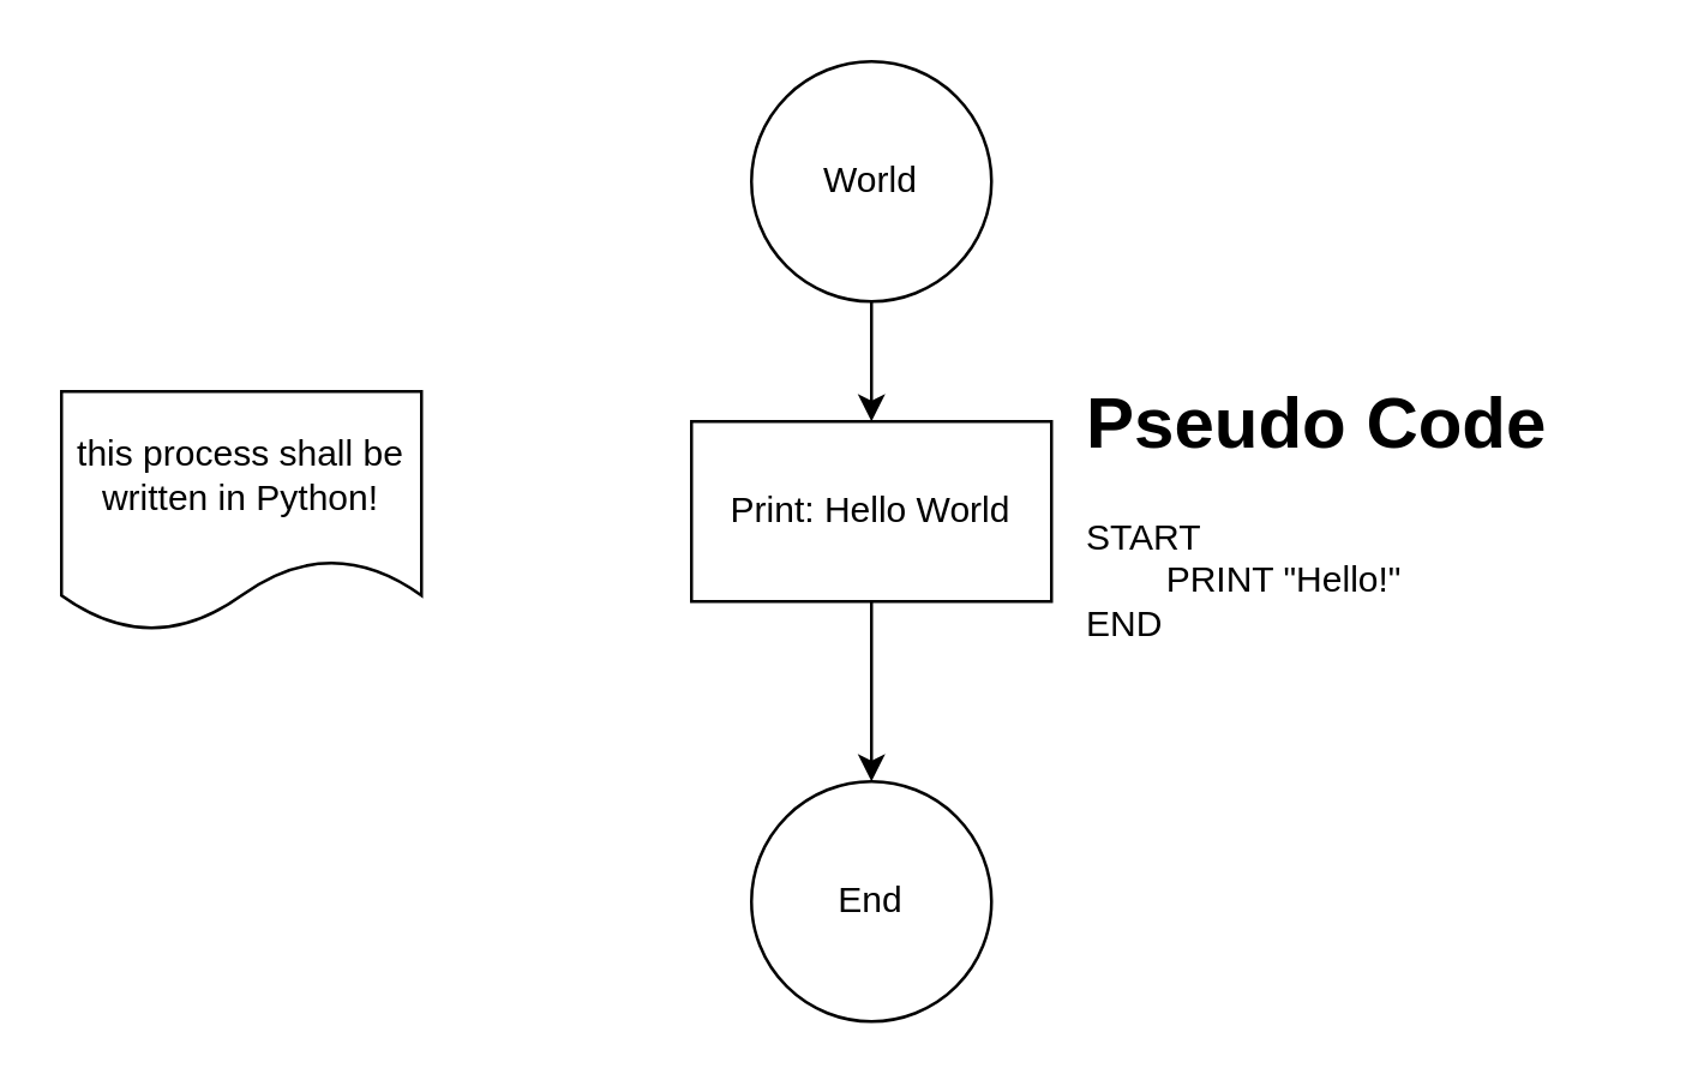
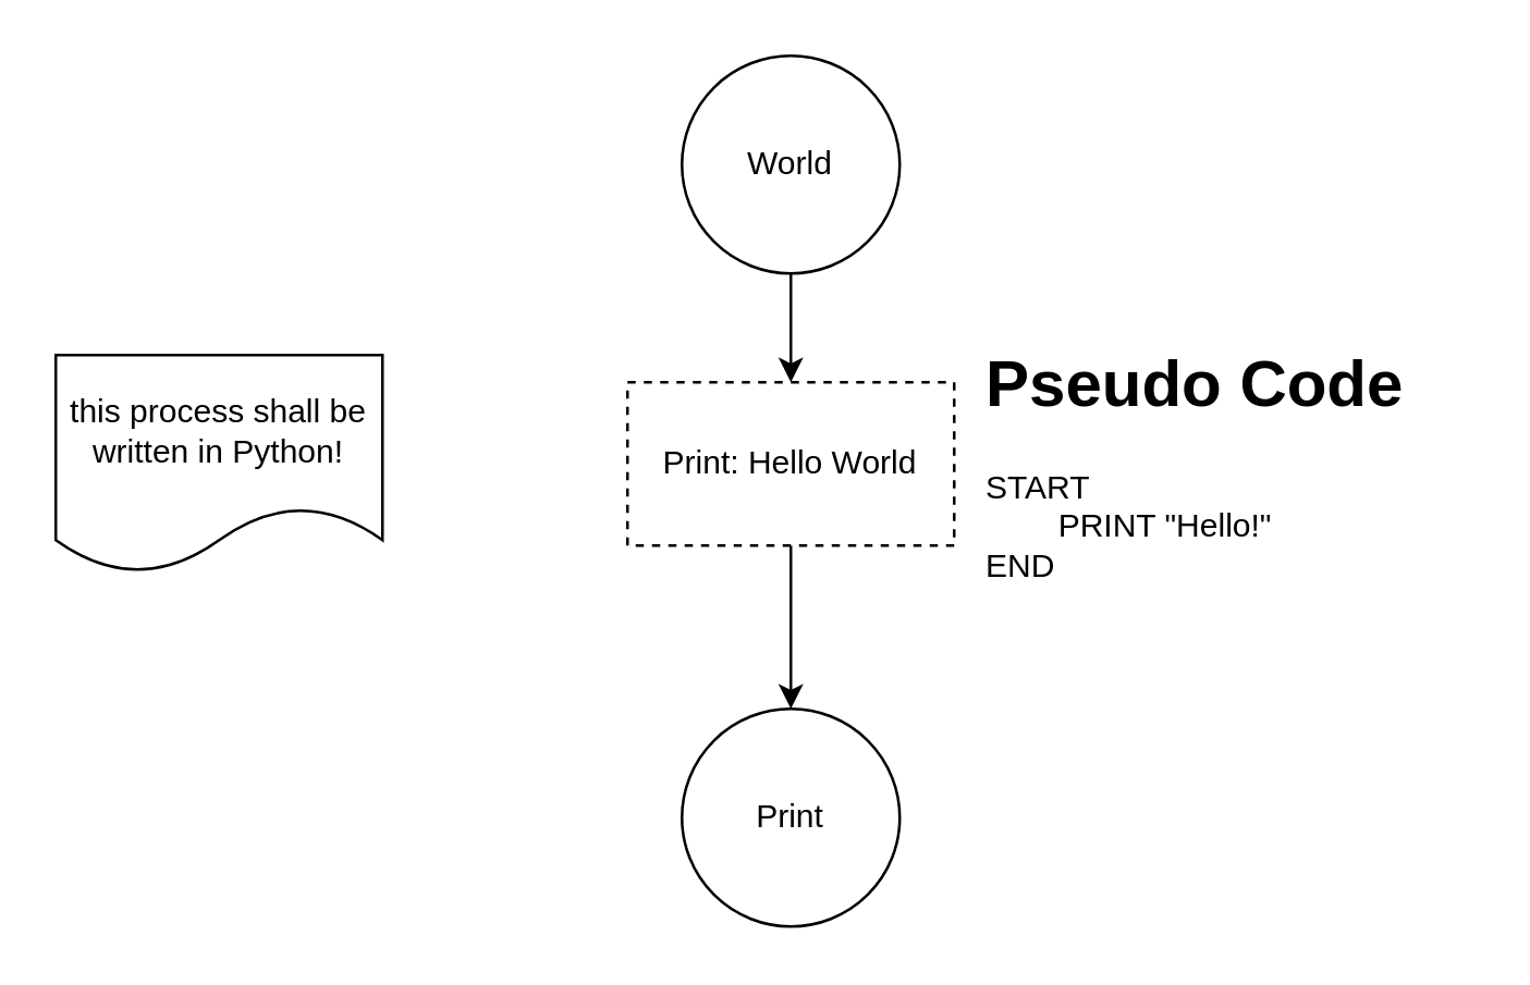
  <mxCell id="0" />
  <mxCell id="1" parent="0" />
  <mxCell id="2" value="" style="edgeStyle=orthogonalEdgeStyle;rounded=0;orthogonalLoop=1;jettySize=auto;html=1;" edge="1" parent="1" source="3" target="6"><mxGeometry relative="1" as="geometry" /></mxCell>
  <mxCell id="3" value="World" style="ellipse;whiteSpace=wrap;html=1;aspect=fixed;" vertex="1" parent="1"><mxGeometry x="250" y="20" width="80" height="80" as="geometry" /></mxCell>
- <mxCell id="4" value="End" style="ellipse;whiteSpace=wrap;html=1;aspect=fixed;" vertex="1" parent="1"><mxGeometry x="250" y="260" width="80" height="80" as="geometry" /></mxCell>
+ <mxCell id="4" value="Print" style="ellipse;whiteSpace=wrap;html=1;aspect=fixed;" vertex="1" parent="1"><mxGeometry x="250" y="260" width="80" height="80" as="geometry" /></mxCell>
  <mxCell id="5" value="" style="edgeStyle=orthogonalEdgeStyle;rounded=0;orthogonalLoop=1;jettySize=auto;html=1;" edge="1" parent="1" source="6" target="4"><mxGeometry relative="1" as="geometry" /></mxCell>
- <mxCell id="6" value="Print: Hello World" style="rounded=0;whiteSpace=wrap;html=1;" vertex="1" parent="1"><mxGeometry x="230" y="140" width="120" height="60" as="geometry" /></mxCell>
+ <mxCell id="6" value="Print: Hello World" style="rounded=0;whiteSpace=wrap;html=1;dashed=1;" vertex="1" parent="1"><mxGeometry x="230" y="140" width="120" height="60" as="geometry" /></mxCell>
  <mxCell id="7" value="this process shall be written in Python!" style="shape=document;whiteSpace=wrap;html=1;boundedLbl=1;" vertex="1" parent="1"><mxGeometry x="20" y="130" width="120" height="80" as="geometry" /></mxCell>
  <mxCell id="8" value="&lt;h1 style=&quot;margin-top: 0px;&quot;&gt;Pseudo Code&lt;/h1&gt;&lt;p&gt;START&amp;nbsp; &amp;nbsp; &amp;nbsp; &amp;nbsp; &amp;nbsp; &amp;nbsp; &amp;nbsp; &amp;nbsp; &amp;nbsp; &amp;nbsp; &amp;nbsp; &amp;nbsp; &amp;nbsp; &amp;nbsp; &amp;nbsp; &amp;nbsp; &amp;nbsp; &amp;nbsp; &lt;span style=&quot;white-space: pre;&quot;&gt;&#09;&lt;/span&gt;PRINT &quot;Hello!&quot;&amp;nbsp; &amp;nbsp; &amp;nbsp; &amp;nbsp; &amp;nbsp; &amp;nbsp; &amp;nbsp; &amp;nbsp; &amp;nbsp; &amp;nbsp; &amp;nbsp; END&lt;/p&gt;" style="text;html=1;whiteSpace=wrap;overflow=hidden;rounded=0;" vertex="1" parent="1"><mxGeometry x="360" y="120" width="180" height="120" as="geometry" /></mxCell>
